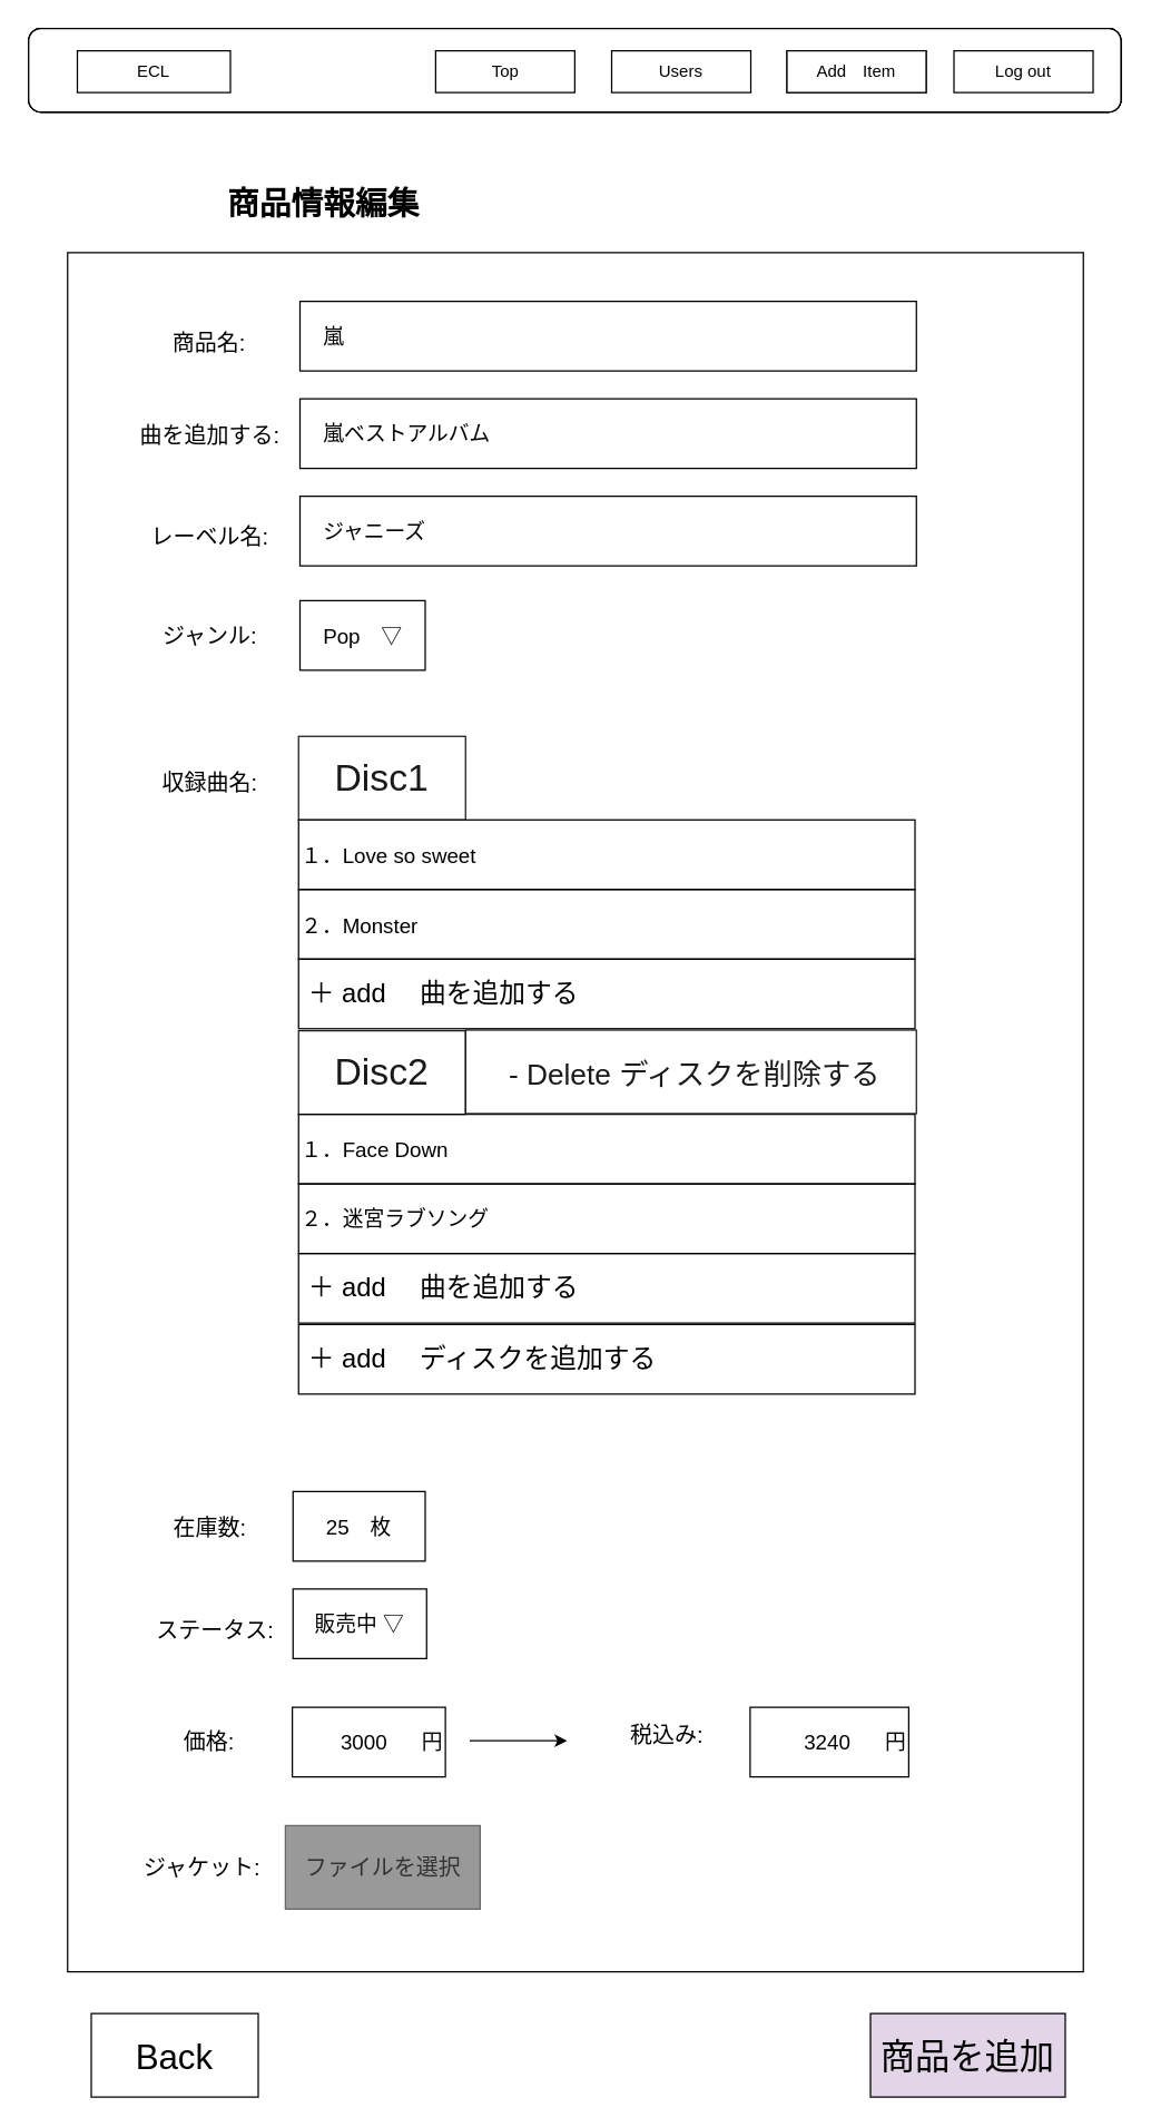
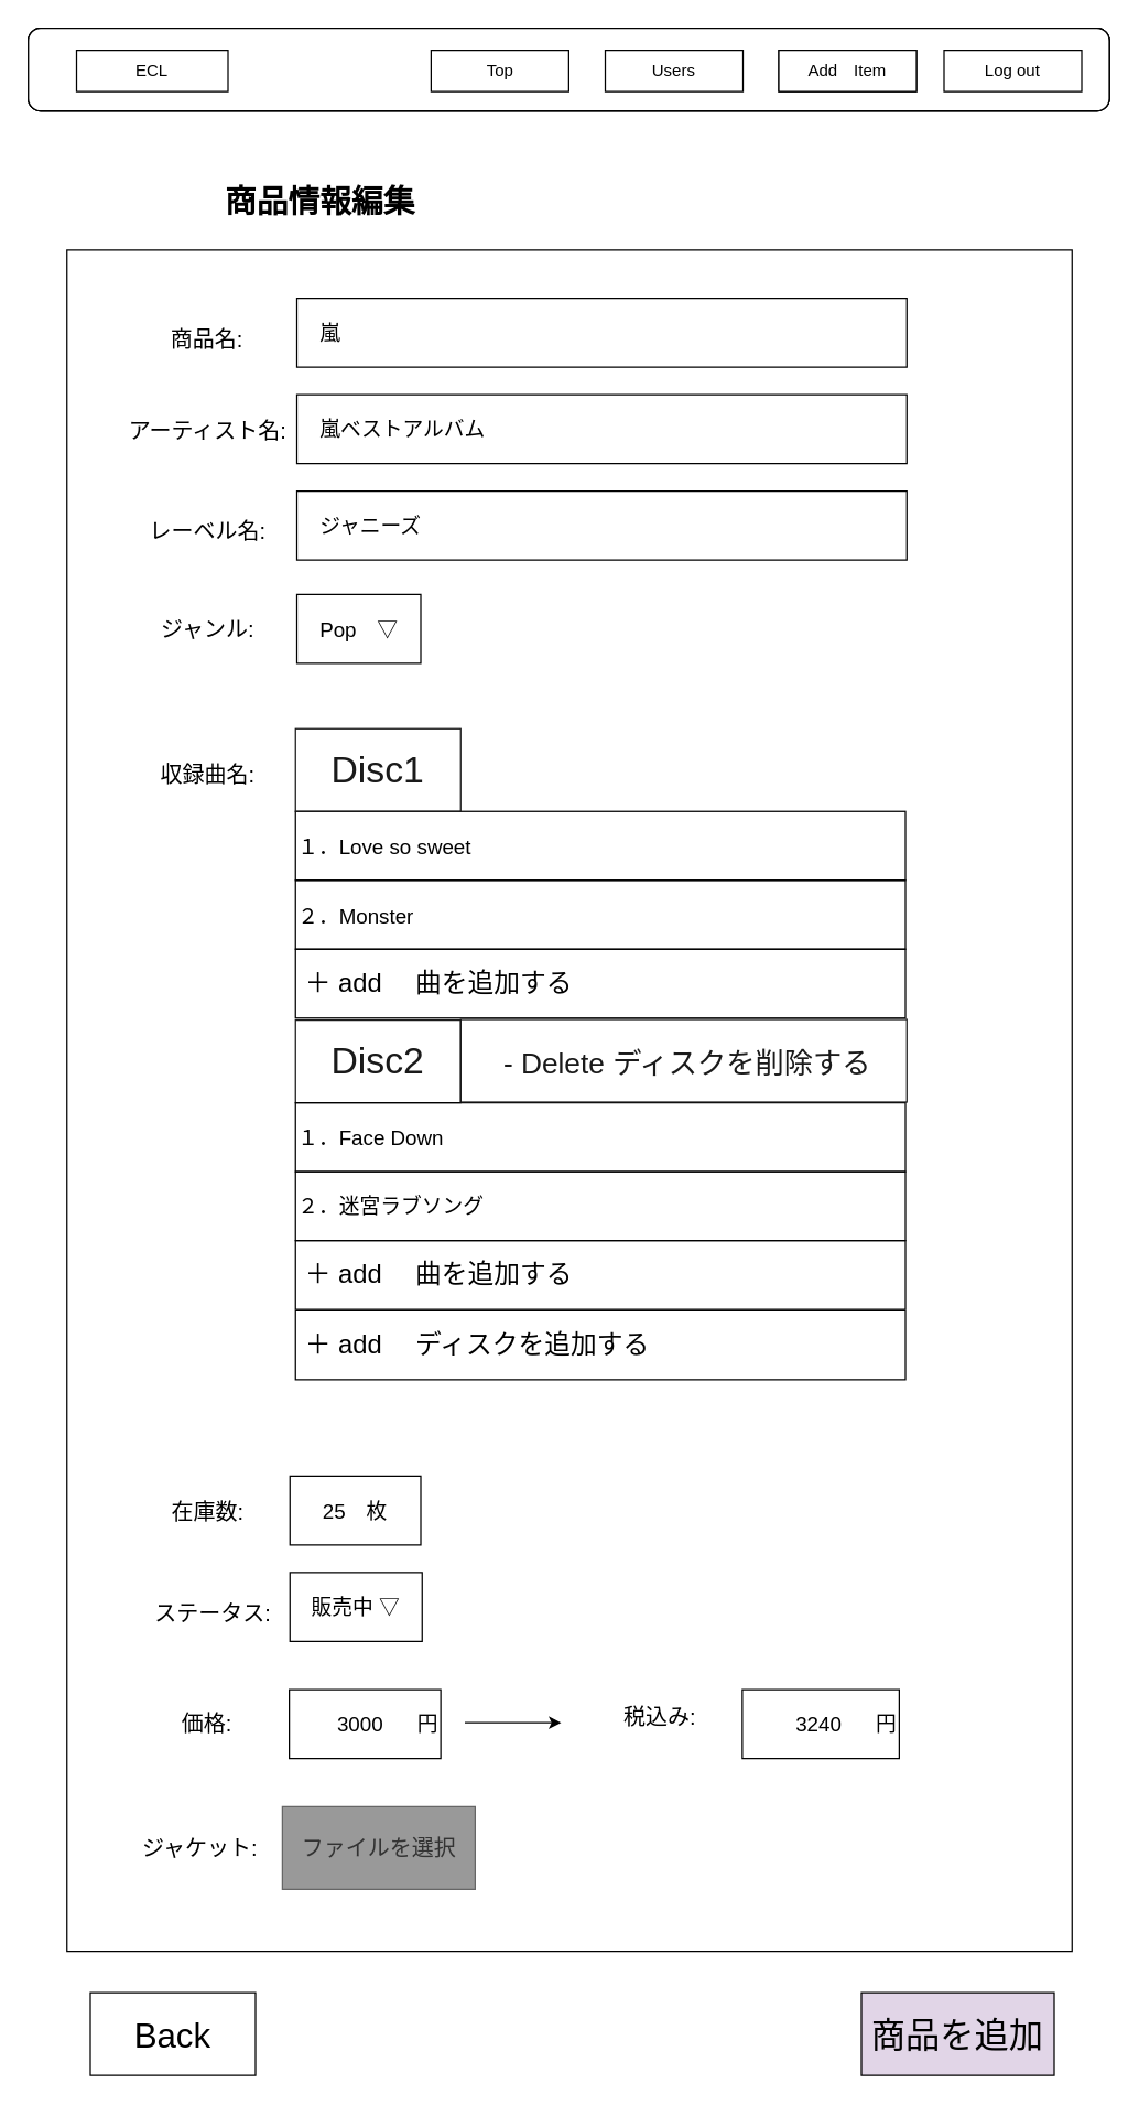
  <mxCell id="0" />
  <mxCell id="1" parent="0" />
  <mxCell id="2" value="" style="rounded=1;whiteSpace=wrap;html=1;" parent="1" vertex="1"><mxGeometry x="20" y="20" width="785" height="60" as="geometry" /></mxCell>
  <mxCell id="3" value="ECL" style="rounded=0;whiteSpace=wrap;html=1;" parent="1" vertex="1"><mxGeometry x="55" y="36" width="110" height="30" as="geometry" /></mxCell>
  <mxCell id="4" value="Top" style="rounded=0;whiteSpace=wrap;html=1;" parent="1" vertex="1"><mxGeometry x="312.5" y="36" width="100" height="30" as="geometry" /></mxCell>
  <mxCell id="5" value="Cart" style="rounded=0;whiteSpace=wrap;html=1;" parent="1" vertex="1"><mxGeometry x="565" y="36" width="100" height="30" as="geometry" /></mxCell>
  <mxCell id="6" value="Log out" style="rounded=0;whiteSpace=wrap;html=1;" parent="1" vertex="1"><mxGeometry x="685" y="36" width="100" height="30" as="geometry" /></mxCell>
  <mxCell id="7" value="My page" style="rounded=0;whiteSpace=wrap;html=1;" parent="1" vertex="1"><mxGeometry x="439" y="36" width="100" height="30" as="geometry" /></mxCell>
  <mxCell id="8" value="" style="rounded=1;whiteSpace=wrap;html=1;" parent="1" vertex="1"><mxGeometry x="20" y="20" width="785" height="60" as="geometry" /></mxCell>
  <mxCell id="9" value="ECL" style="rounded=0;whiteSpace=wrap;html=1;" parent="1" vertex="1"><mxGeometry x="55" y="36" width="110" height="30" as="geometry" /></mxCell>
  <mxCell id="10" value="Top" style="rounded=0;whiteSpace=wrap;html=1;" parent="1" vertex="1"><mxGeometry x="312.5" y="36" width="100" height="30" as="geometry" /></mxCell>
  <mxCell id="11" value="Add" style="rounded=0;whiteSpace=wrap;html=1;" parent="1" vertex="1"><mxGeometry x="565" y="36" width="100" height="30" as="geometry" /></mxCell>
  <mxCell id="12" value="Log out" style="rounded=0;whiteSpace=wrap;html=1;" parent="1" vertex="1"><mxGeometry x="685" y="36" width="100" height="30" as="geometry" /></mxCell>
  <mxCell id="13" value="Users" style="rounded=0;whiteSpace=wrap;html=1;" parent="1" vertex="1"><mxGeometry x="439" y="36" width="100" height="30" as="geometry" /></mxCell>
  <mxCell id="14" value="" style="rounded=1;whiteSpace=wrap;html=1;" parent="1" vertex="1"><mxGeometry x="20" y="20" width="785" height="60" as="geometry" /></mxCell>
  <mxCell id="15" value="ECL" style="rounded=0;whiteSpace=wrap;html=1;" parent="1" vertex="1"><mxGeometry x="55" y="36" width="110" height="30" as="geometry" /></mxCell>
  <mxCell id="16" value="Top" style="rounded=0;whiteSpace=wrap;html=1;" parent="1" vertex="1"><mxGeometry x="312.5" y="36" width="100" height="30" as="geometry" /></mxCell>
  <mxCell id="17" value="Cart" style="rounded=0;whiteSpace=wrap;html=1;" parent="1" vertex="1"><mxGeometry x="565" y="36" width="100" height="30" as="geometry" /></mxCell>
  <mxCell id="18" value="Log out" style="rounded=0;whiteSpace=wrap;html=1;" parent="1" vertex="1"><mxGeometry x="685" y="36" width="100" height="30" as="geometry" /></mxCell>
  <mxCell id="19" value="My page" style="rounded=0;whiteSpace=wrap;html=1;" parent="1" vertex="1"><mxGeometry x="439" y="36" width="100" height="30" as="geometry" /></mxCell>
  <mxCell id="20" value="" style="rounded=1;whiteSpace=wrap;html=1;" parent="1" vertex="1"><mxGeometry x="20" y="20" width="785" height="60" as="geometry" /></mxCell>
  <mxCell id="21" value="ECL" style="rounded=0;whiteSpace=wrap;html=1;" parent="1" vertex="1"><mxGeometry x="55" y="36" width="110" height="30" as="geometry" /></mxCell>
  <mxCell id="22" value="Top" style="rounded=0;whiteSpace=wrap;html=1;" parent="1" vertex="1"><mxGeometry x="312.5" y="36" width="100" height="30" as="geometry" /></mxCell>
  <mxCell id="23" value="Add" style="rounded=0;whiteSpace=wrap;html=1;" parent="1" vertex="1"><mxGeometry x="565" y="36" width="100" height="30" as="geometry" /></mxCell>
  <mxCell id="24" value="Log out" style="rounded=0;whiteSpace=wrap;html=1;" parent="1" vertex="1"><mxGeometry x="685" y="36" width="100" height="30" as="geometry" /></mxCell>
  <mxCell id="25" value="Users" style="rounded=0;whiteSpace=wrap;html=1;" parent="1" vertex="1"><mxGeometry x="439" y="36" width="100" height="30" as="geometry" /></mxCell>
  <mxCell id="26" value="&lt;span style=&quot;font-size: 23px&quot;&gt;&lt;b&gt;商品情報編集&lt;/b&gt;&lt;/span&gt;" style="rounded=0;whiteSpace=wrap;html=1;strokeColor=none;fillColor=none;fontSize=16;" parent="1" vertex="1"><mxGeometry x="72" y="116" width="320" height="60" as="geometry" /></mxCell>
  <mxCell id="27" value="" style="rounded=0;whiteSpace=wrap;html=1;fillColor=none;" vertex="1" parent="1"><mxGeometry x="48" y="181" width="730" height="1235" as="geometry" /></mxCell>
  <mxCell id="28" value="&lt;font style=&quot;font-size: 25px&quot;&gt;Back&lt;/font&gt;" style="rounded=0;whiteSpace=wrap;html=1;" vertex="1" parent="1"><mxGeometry x="65" y="1446" width="120" height="60" as="geometry" /></mxCell>
  <mxCell id="29" value="ファイルを選択" style="rounded=0;whiteSpace=wrap;html=1;strokeColor=#666666;fillColor=#999999;fontSize=16;fontColor=#333333;" vertex="1" parent="1"><mxGeometry x="204.5" y="1311" width="140" height="60" as="geometry" /></mxCell>
  <mxCell id="30" value="&lt;font style=&quot;font-size: 16px;&quot;&gt;商品名:&lt;/font&gt;" style="rounded=0;whiteSpace=wrap;html=1;strokeColor=none;fillColor=none;fontSize=16;" vertex="1" parent="1"><mxGeometry x="90" y="216" width="120" height="60" as="geometry" /></mxCell>
  <mxCell id="31" value="ジャンル:" style="text;html=1;fontSize=16;align=center;" vertex="1" parent="1"><mxGeometry x="95" y="440" width="110" height="30" as="geometry" /></mxCell>
  <mxCell id="32" value="収録曲名:" style="text;html=1;fontSize=16;align=center;" vertex="1" parent="1"><mxGeometry x="95" y="546" width="110" height="30" as="geometry" /></mxCell>
  <mxCell id="33" value="レーベル名:" style="text;html=1;fontSize=16;align=center;" vertex="1" parent="1"><mxGeometry x="95" y="368.5" width="110" height="30" as="geometry" /></mxCell>
- <mxCell id="34" value="曲を追加する:" style="text;html=1;fontSize=16;align=center;" vertex="1" parent="1"><mxGeometry x="95" y="296" width="110" height="30" as="geometry" /></mxCell>
+ <mxCell id="34" value="アーティスト名:" style="text;html=1;fontSize=16;align=center;" vertex="1" parent="1"><mxGeometry x="95" y="296" width="110" height="30" as="geometry" /></mxCell>
  <mxCell id="35" value="&lt;div style=&quot;text-align: center&quot;&gt;&lt;span&gt;ステータス:&lt;/span&gt;&lt;/div&gt;" style="text;html=1;fontSize=16;direction=south;" vertex="1" parent="1"><mxGeometry x="109.5" y="1155" width="88" height="110" as="geometry" /></mxCell>
  <mxCell id="36" value="在庫数:" style="text;html=1;fontSize=16;align=center;" vertex="1" parent="1"><mxGeometry x="94.5" y="1081" width="110" height="30" as="geometry" /></mxCell>
  <mxCell id="37" value="&lt;div style=&quot;text-align: left&quot;&gt;&lt;span&gt;　嵐&lt;/span&gt;&lt;/div&gt;" style="rounded=0;whiteSpace=wrap;html=1;strokeColor=#000000;fillColor=none;fontSize=15;align=left;" vertex="1" parent="1"><mxGeometry x="215" y="216" width="443" height="50" as="geometry" /></mxCell>
  <mxCell id="38" value="&lt;div style=&quot;text-align: left&quot;&gt;&lt;span&gt;　嵐ベストアルバム&lt;/span&gt;&lt;/div&gt;" style="rounded=0;whiteSpace=wrap;html=1;strokeColor=#000000;fillColor=none;fontSize=15;align=left;" vertex="1" parent="1"><mxGeometry x="215" y="286" width="443" height="50" as="geometry" /></mxCell>
  <mxCell id="39" value="　ジャニーズ" style="rounded=0;whiteSpace=wrap;html=1;strokeColor=#000000;fillColor=none;fontSize=15;align=left;" vertex="1" parent="1"><mxGeometry x="215" y="356" width="443" height="50" as="geometry" /></mxCell>
  <mxCell id="40" value="&lt;div style=&quot;text-align: left&quot;&gt;&lt;span&gt;　Pop　▽&lt;/span&gt;&lt;/div&gt;" style="rounded=0;whiteSpace=wrap;html=1;strokeColor=#000000;fillColor=none;fontSize=15;align=left;" vertex="1" parent="1"><mxGeometry x="215" y="431" width="90" height="50" as="geometry" /></mxCell>
  <mxCell id="41" value="&lt;div style=&quot;text-align: left&quot;&gt;１．Love so sweet&lt;/div&gt;" style="rounded=0;whiteSpace=wrap;html=1;strokeColor=#000000;fillColor=none;fontSize=15;align=left;" vertex="1" parent="1"><mxGeometry x="214" y="588.5" width="443" height="50" as="geometry" /></mxCell>
  <mxCell id="42" value="25　枚" style="rounded=0;whiteSpace=wrap;html=1;strokeColor=#000000;fillColor=none;fontSize=15;" vertex="1" parent="1"><mxGeometry x="210" y="1071" width="95" height="50" as="geometry" /></mxCell>
  <mxCell id="43" value="販売中 ▽" style="rounded=0;whiteSpace=wrap;html=1;strokeColor=#000000;fillColor=none;fontSize=15;" vertex="1" parent="1"><mxGeometry x="210" y="1141" width="96" height="50" as="geometry" /></mxCell>
  <mxCell id="44" value="ジャケット:" style="rounded=0;whiteSpace=wrap;html=1;strokeColor=none;fillColor=none;fontSize=16;align=center;" vertex="1" parent="1"><mxGeometry x="84.5" y="1311" width="120" height="60" as="geometry" /></mxCell>
  <mxCell id="45" value="価格:" style="rounded=0;whiteSpace=wrap;html=1;strokeColor=none;fillColor=none;fontSize=16;align=center;" vertex="1" parent="1"><mxGeometry x="89.5" y="1221" width="120" height="60" as="geometry" /></mxCell>
  <mxCell id="46" value="" style="edgeStyle=orthogonalEdgeStyle;rounded=0;orthogonalLoop=1;jettySize=auto;html=1;fontSize=16;" edge="1" parent="1"><mxGeometry relative="1" as="geometry"><mxPoint x="337" y="1250" as="sourcePoint" /><mxPoint x="407" y="1250" as="targetPoint" /><Array as="points"><mxPoint x="363.5" y="1250" /><mxPoint x="363.5" y="1250" /></Array></mxGeometry></mxCell>
  <mxCell id="47" value="&lt;div style=&quot;text-align: right&quot;&gt;&lt;span&gt;3000&amp;nbsp; &amp;nbsp; &amp;nbsp; 円&lt;/span&gt;&lt;/div&gt;" style="rounded=0;whiteSpace=wrap;html=1;strokeColor=#000000;fillColor=none;fontSize=15;align=right;" vertex="1" parent="1"><mxGeometry x="209.5" y="1226" width="110" height="50" as="geometry" /></mxCell>
  <mxCell id="48" value="&lt;div style=&quot;text-align: right&quot;&gt;&lt;span&gt;3240&amp;nbsp; &amp;nbsp; &amp;nbsp; 円&lt;/span&gt;&lt;/div&gt;" style="rounded=0;whiteSpace=wrap;html=1;strokeColor=#000000;fillColor=none;fontSize=15;align=right;" vertex="1" parent="1"><mxGeometry x="538.5" y="1226" width="114" height="50" as="geometry" /></mxCell>
  <mxCell id="49" value="税込み:" style="rounded=0;whiteSpace=wrap;html=1;strokeColor=none;fillColor=none;fontSize=16;align=center;" vertex="1" parent="1"><mxGeometry x="418.5" y="1216" width="120" height="60" as="geometry" /></mxCell>
  <mxCell id="50" value="&lt;div style=&quot;text-align: left&quot;&gt;２．Monster&lt;/div&gt;" style="rounded=0;whiteSpace=wrap;html=1;strokeColor=#000000;fillColor=none;fontSize=15;align=left;" vertex="1" parent="1"><mxGeometry x="214" y="638.5" width="443" height="50" as="geometry" /></mxCell>
  <mxCell id="51" value="&lt;div style=&quot;text-align: left&quot;&gt;&lt;font style=&quot;font-size: 19px&quot;&gt;&amp;nbsp;＋ add 　曲を追加する&lt;/font&gt;&lt;/div&gt;" style="rounded=0;whiteSpace=wrap;html=1;strokeColor=#000000;fillColor=none;fontSize=15;align=left;" vertex="1" parent="1"><mxGeometry x="214" y="688.5" width="443" height="50" as="geometry" /></mxCell>
  <mxCell id="52" value="&lt;span style=&quot;font-size: 25px&quot;&gt;商品を追加&lt;/span&gt;" style="rounded=0;whiteSpace=wrap;html=1;fillColor=#e1d5e7;" vertex="1" parent="1"><mxGeometry x="625" y="1446" width="140" height="60" as="geometry" /></mxCell>
  <mxCell id="53" value="Disc1" style="rounded=0;whiteSpace=wrap;html=1;strokeColor=#1A1A1A;fillColor=none;fontSize=27;fontColor=#1A1A1A;align=center;" vertex="1" parent="1"><mxGeometry x="214" y="528.5" width="120" height="60" as="geometry" /></mxCell>
  <mxCell id="54" value="Disc2" style="rounded=0;whiteSpace=wrap;html=1;strokeColor=#1A1A1A;fillColor=none;fontSize=27;fontColor=#1A1A1A;align=center;" vertex="1" parent="1"><mxGeometry x="214" y="740" width="120" height="60" as="geometry" /></mxCell>
  <mxCell id="55" value="&lt;div style=&quot;text-align: left&quot;&gt;１．Face Down&lt;/div&gt;" style="rounded=0;whiteSpace=wrap;html=1;strokeColor=#000000;fillColor=none;fontSize=15;align=left;" vertex="1" parent="1"><mxGeometry x="214" y="800" width="443" height="50" as="geometry" /></mxCell>
  <mxCell id="56" value="&lt;div style=&quot;text-align: left&quot;&gt;２．迷宮ラブソング&lt;/div&gt;" style="rounded=0;whiteSpace=wrap;html=1;strokeColor=#000000;fillColor=none;fontSize=15;align=left;" vertex="1" parent="1"><mxGeometry x="214" y="850" width="443" height="50" as="geometry" /></mxCell>
  <mxCell id="57" value="&lt;div style=&quot;text-align: left&quot;&gt;&lt;font style=&quot;font-size: 19px&quot;&gt;&amp;nbsp;＋ add 　曲を追加する&lt;/font&gt;&lt;/div&gt;" style="rounded=0;whiteSpace=wrap;html=1;strokeColor=#000000;fillColor=none;fontSize=15;align=left;" vertex="1" parent="1"><mxGeometry x="214" y="900" width="443" height="50" as="geometry" /></mxCell>
  <mxCell id="58" value="&lt;div style=&quot;text-align: left&quot;&gt;&lt;font style=&quot;font-size: 19px&quot;&gt;&amp;nbsp;＋ add 　ディスクを追加する&lt;/font&gt;&lt;/div&gt;" style="rounded=0;whiteSpace=wrap;html=1;strokeColor=#000000;fillColor=none;fontSize=15;align=left;" vertex="1" parent="1"><mxGeometry x="214" y="951" width="443" height="50" as="geometry" /></mxCell>
  <mxCell id="59" value="&lt;span style=&quot;font-size: 21px&quot;&gt;&amp;nbsp;- Delete ディスクを削除する&lt;/span&gt;" style="rounded=0;whiteSpace=wrap;html=1;strokeColor=#1A1A1A;fillColor=none;fontSize=27;fontColor=#1A1A1A;align=center;" vertex="1" parent="1"><mxGeometry x="334" y="739.5" width="324" height="60" as="geometry" /></mxCell>
  <mxCell id="60" value="Add　Item" style="rounded=0;whiteSpace=wrap;html=1;" vertex="1" parent="1"><mxGeometry x="565" y="36" width="100" height="30" as="geometry" /></mxCell>
